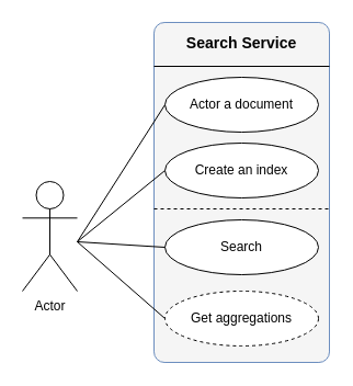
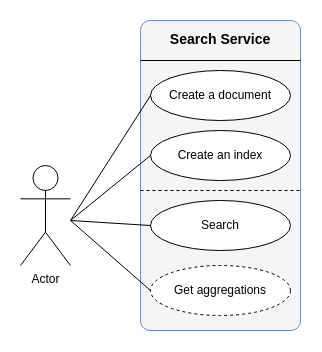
  <mxCell id="0" />
  <mxCell id="1" parent="0" />
  <mxCell id="2" value="&lt;p style=&quot;margin: 0px ; text-align: center ; font-size: 14px ; line-height: 90%&quot;&gt;&lt;br&gt;&lt;/p&gt;&lt;p style=&quot;margin: 0px ; text-align: center ; font-size: 14px ; line-height: 90%&quot;&gt;&lt;b&gt;Search Service&lt;/b&gt;&lt;/p&gt;" style="verticalAlign=top;align=left;overflow=fill;fontSize=15;fontFamily=Helvetica;html=1;horizontal=1;fillColor=#f5f5f5;strokeColor=#6c8ebf;rounded=1;arcSize=6;" parent="1" vertex="1"><mxGeometry x="140" y="20" width="160" height="310" as="geometry" /></mxCell>
  <mxCell id="3" value="Actor" style="shape=umlActor;verticalLabelPosition=bottom;labelBackgroundColor=#ffffff;verticalAlign=top;html=1;" parent="1" vertex="1"><mxGeometry x="20" y="165" width="50" height="100" as="geometry" /></mxCell>
- <mxCell id="4" value="Actor a document" style="ellipse;whiteSpace=wrap;html=1;" parent="1" vertex="1"><mxGeometry x="150" y="70" width="140" height="50" as="geometry" /></mxCell>
+ <mxCell id="4" value="Create a document" style="ellipse;whiteSpace=wrap;html=1;" parent="1" vertex="1"><mxGeometry x="150" y="70" width="140" height="50" as="geometry" /></mxCell>
  <mxCell id="5" value="Create an index" style="ellipse;whiteSpace=wrap;html=1;" parent="1" vertex="1"><mxGeometry x="150" y="130" width="140" height="50" as="geometry" /></mxCell>
  <mxCell id="6" value="Search" style="ellipse;whiteSpace=wrap;html=1;" parent="1" vertex="1"><mxGeometry x="150" y="200" width="140" height="50" as="geometry" /></mxCell>
  <mxCell id="7" value="Get aggregations" style="ellipse;whiteSpace=wrap;html=1;dashed=1;" parent="1" vertex="1"><mxGeometry x="150" y="265" width="140" height="50" as="geometry" /></mxCell>
  <mxCell id="8" value="" style="endArrow=none;html=1;" parent="1" edge="1"><mxGeometry width="50" height="50" relative="1" as="geometry"><mxPoint x="140" y="60" as="sourcePoint" /><mxPoint x="300" y="60" as="targetPoint" /></mxGeometry></mxCell>
  <mxCell id="9" value="" style="endArrow=none;html=1;dashed=1;" parent="1" edge="1"><mxGeometry width="50" height="50" relative="1" as="geometry"><mxPoint x="140" y="190" as="sourcePoint" /><mxPoint x="300" y="190" as="targetPoint" /></mxGeometry></mxCell>
  <mxCell id="10" value="" style="endArrow=none;html=1;entryX=0;entryY=0.5;entryDx=0;entryDy=0;" parent="1" target="7" edge="1"><mxGeometry width="50" height="50" relative="1" as="geometry"><mxPoint x="70" y="220" as="sourcePoint" /><mxPoint x="70" y="440" as="targetPoint" /></mxGeometry></mxCell>
  <mxCell id="11" value="" style="endArrow=none;html=1;entryX=0;entryY=0.5;entryDx=0;entryDy=0;" parent="1" target="4" edge="1"><mxGeometry width="50" height="50" relative="1" as="geometry"><mxPoint x="70" y="220" as="sourcePoint" /><mxPoint x="160" y="345" as="targetPoint" /></mxGeometry></mxCell>
  <mxCell id="12" value="" style="endArrow=none;html=1;entryX=0;entryY=0.5;entryDx=0;entryDy=0;" parent="1" target="5" edge="1"><mxGeometry width="50" height="50" relative="1" as="geometry"><mxPoint x="70" y="220" as="sourcePoint" /><mxPoint x="170" y="355" as="targetPoint" /></mxGeometry></mxCell>
  <mxCell id="13" value="" style="endArrow=none;html=1;entryX=0;entryY=0.5;entryDx=0;entryDy=0;" parent="1" target="6" edge="1"><mxGeometry width="50" height="50" relative="1" as="geometry"><mxPoint x="70" y="220" as="sourcePoint" /><mxPoint x="190" y="375" as="targetPoint" /></mxGeometry></mxCell>
